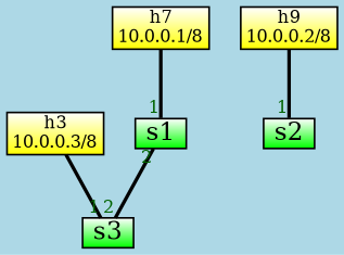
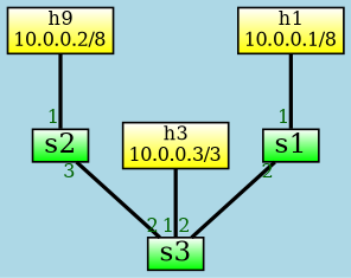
  strict graph {
    bgcolor=lightblue
    node [fillcolor="green:white" gradientangle=90 margin="0.08,0.02" shape=box style=filled]
    edge [fontcolor=darkgreen fontsize=10 headlabel=1 penwidth=2.0]
    s1 [height=0.1 width=0.1]
    s3 [height=0.1 width=0.1]
    s2 [height=0.1 width=0.1]
-   n4 [fillcolor="yellow:white" fontsize=10 height=0.01 label="h7\n10.0.0.1/8" margin="0.04,0.02" width=0.01]
+   n4 [fillcolor="yellow:white" fontsize=10 height=0.01 label="h1\n10.0.0.1/8" margin="0.04,0.02" width=0.01]
    n5 [fillcolor="yellow:white" fontsize=10 height=0.01 label="h9\n10.0.0.2/8" margin="0.04,0.02" width=0.01]
-   n6 [fillcolor="yellow:white" fontsize=10 height=0.01 label="h3\n10.0.0.3/8" margin="0.04,0.02" width=0.01]
+   n6 [fillcolor="yellow:white" fontsize=10 height=0.01 label="h3\n10.0.0.3/3" margin="0.04,0.02" width=0.01]
    s1 -- s3 [headlabel=2 taillabel=2]
+   s2 -- s3 [headlabel=2 taillabel=3]
    n4 -- s1
    n5 -- s2
    n6 -- s3
  }
